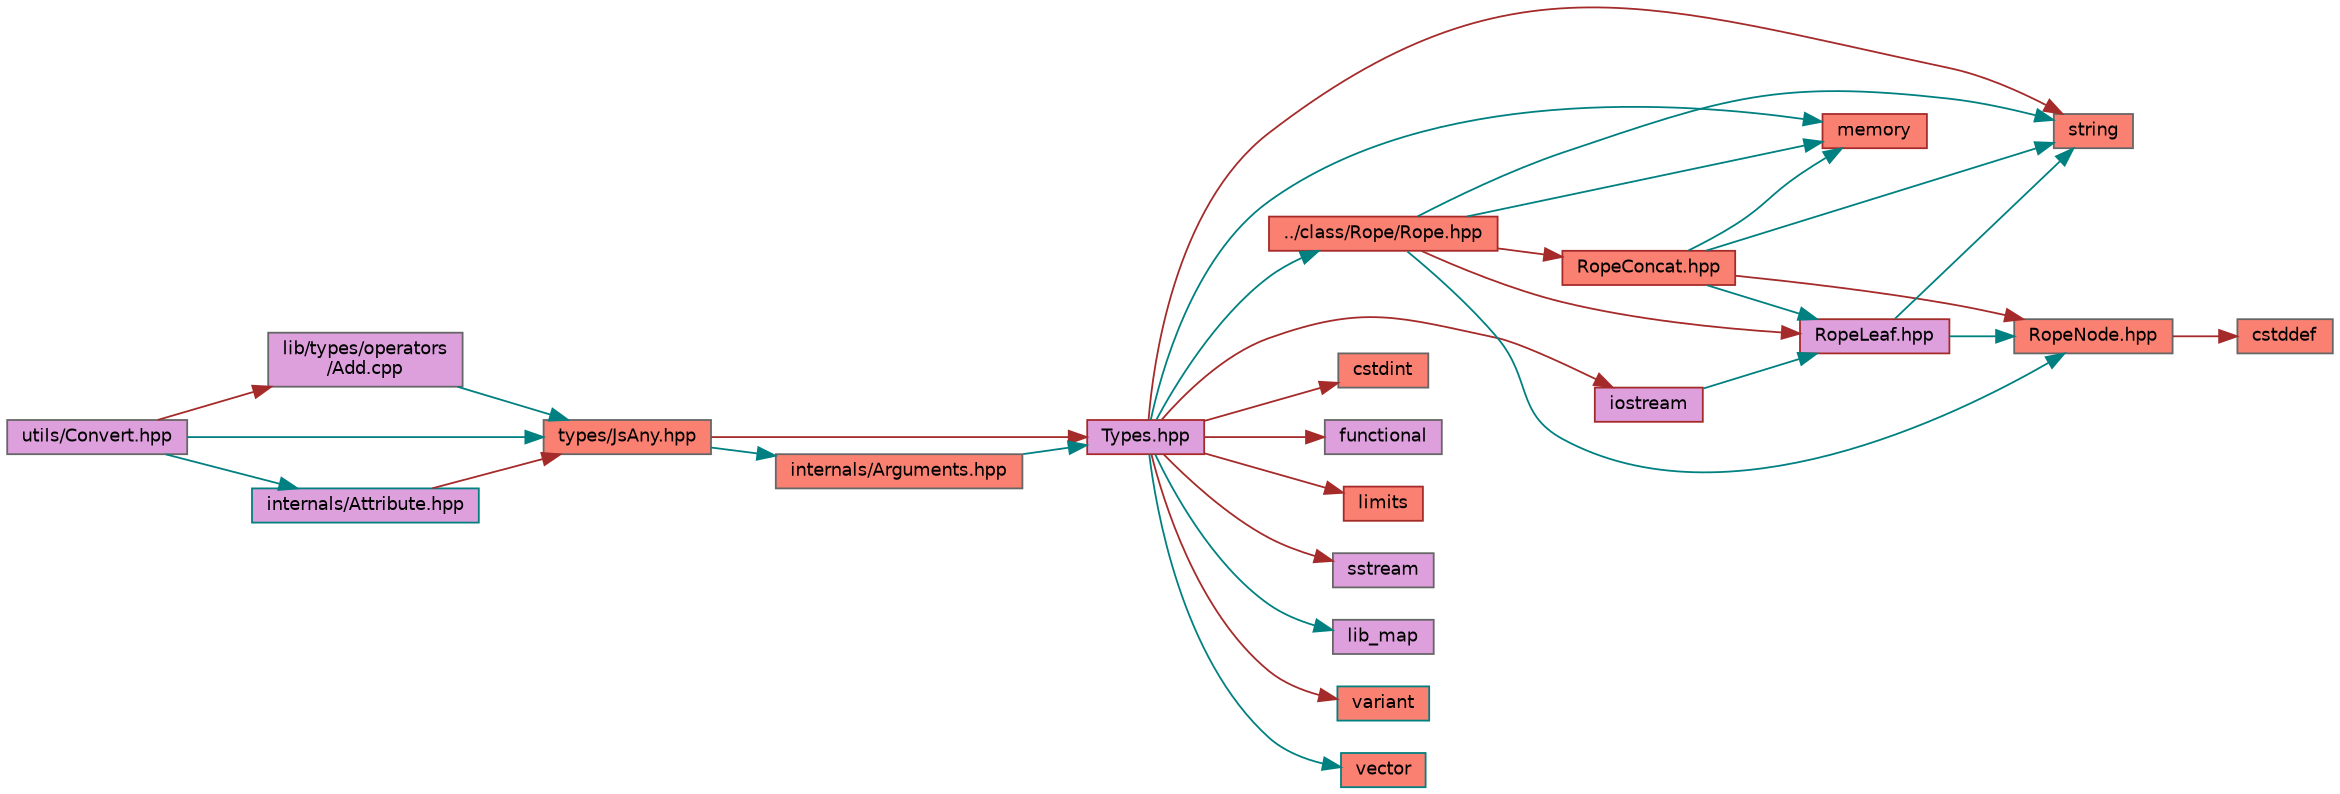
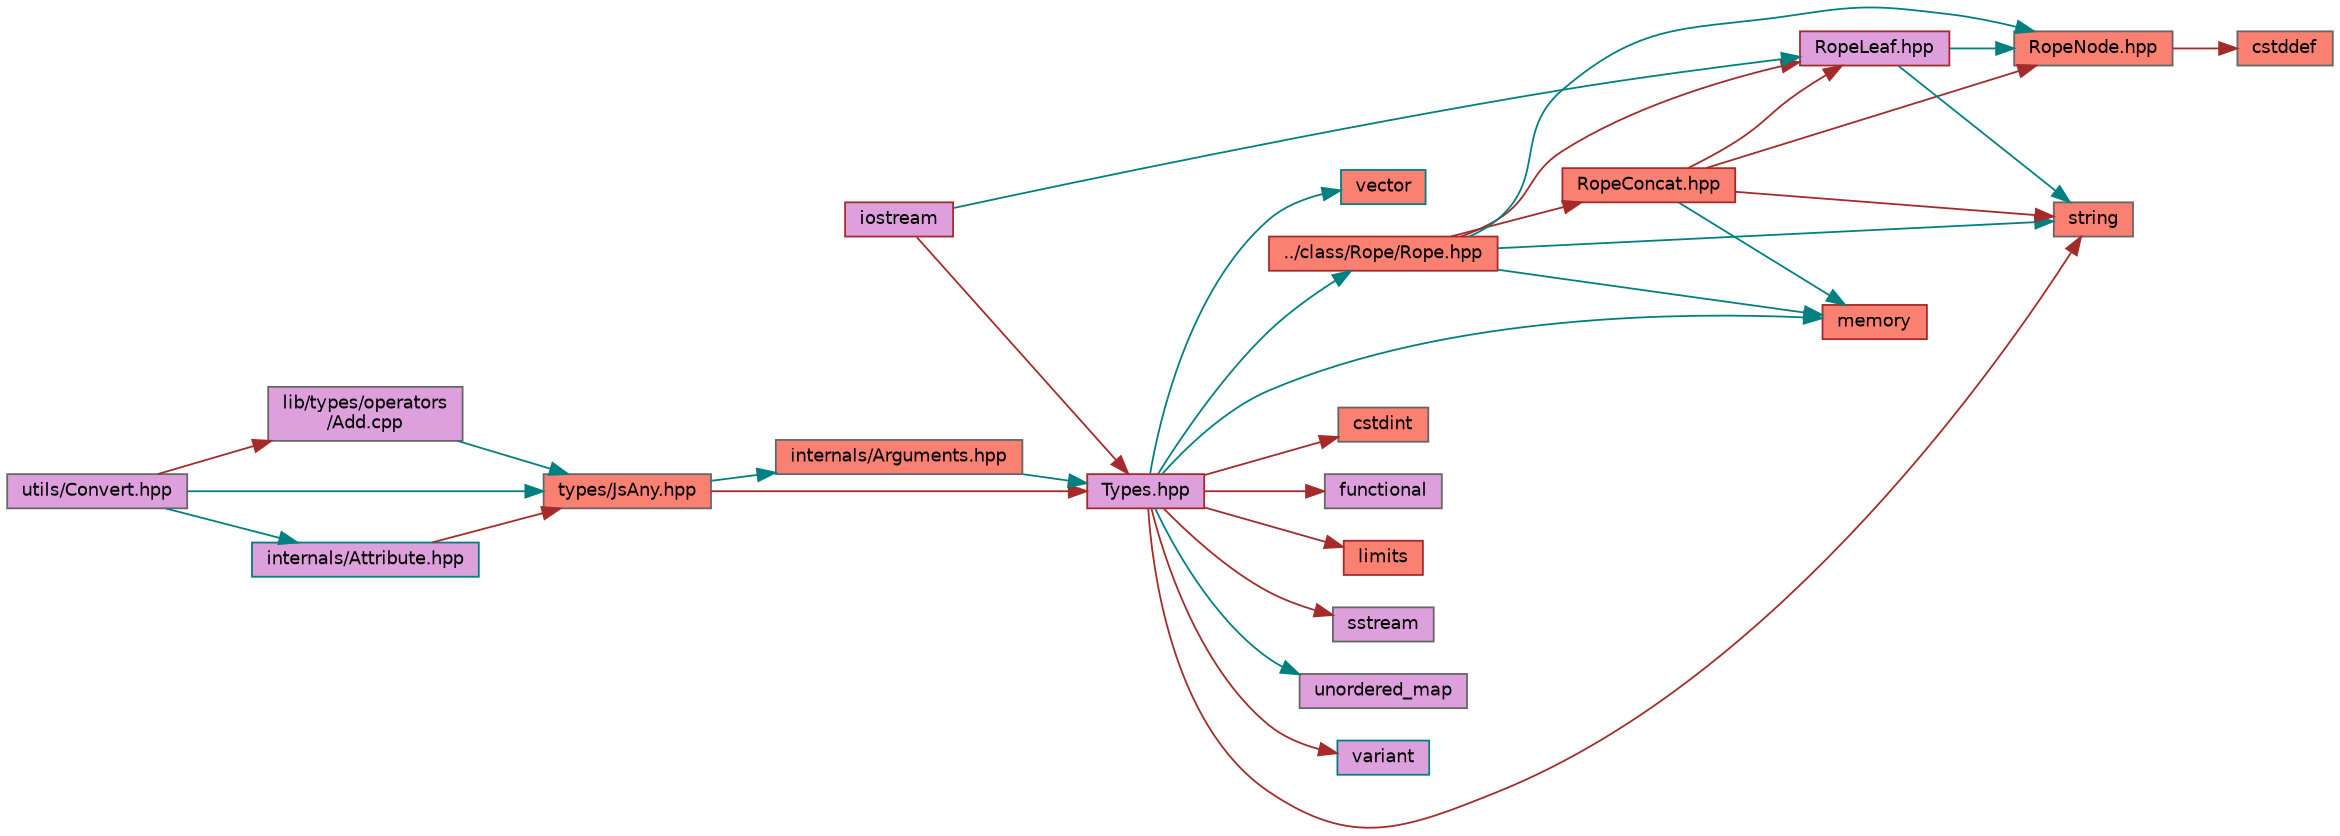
  digraph {
    rankdir=LR
    node [color=gray40 fillcolor=salmon fontname=Helvetica fontsize=10 shape=box style=filled]
    edge [color=teal fontname=Helvetica fontsize=10 labelfontname=Helvetica labelfontsize=10 style=solid]
    n1 [fillcolor=plum fontcolor=black height=0.2 label="lib/types/operators\l/Add.cpp" width=0.4]
    n2 [height=0.2 label="types/JsAny.hpp" width=0.4]
    n3 [color=brown fillcolor=plum height=0.2 label="Types.hpp" width=0.4]
    n4 [height=0.2 label="internals/Arguments.hpp" width=0.4]
    n5 [fillcolor=plum height=0.2 label="utils/Convert.hpp" width=0.4]
    n6 [color=teal fillcolor=plum height=0.2 label="internals/Attribute.hpp" width=0.4]
    n7 [color=brown height=0.2 label="../class/Rope/Rope.hpp" width=0.4]
    n8 [color=brown fillcolor=plum height=0.2 label=iostream width=0.4]
    n9 [height=0.2 label=string width=0.4]
    n10 [color=brown height=0.2 label=memory width=0.4]
    n11 [height=0.2 label=cstdint width=0.4]
    n12 [fillcolor=plum height=0.2 label=functional width=0.4]
    n13 [color=brown height=0.2 label=limits width=0.4]
    n14 [fillcolor=plum height=0.2 label=sstream width=0.4]
-   n15 [fillcolor=plum height=0.2 label=lib_map width=0.4]
-   n16 [color=teal height=0.2 label=variant width=0.4]
+   n15 [fillcolor=plum height=0.2 label=unordered_map width=0.4]
+   n16 [color=teal fillcolor=plum height=0.2 label=variant width=0.4]
    n17 [color=teal height=0.2 label=vector width=0.4]
    n18 [color=brown height=0.2 label="RopeConcat.hpp" width=0.4]
    n19 [color=brown fillcolor=plum height=0.2 label="RopeLeaf.hpp" width=0.4]
    n20 [height=0.2 label="RopeNode.hpp" width=0.4]
    n21 [height=0.2 label=cstddef width=0.4]
    n1 -> n2
    n2 -> n3 [color=brown]
    n2 -> n4
    n3 -> n7
-   n3 -> n8 [color=brown]
+   n8 -> n3 [color=brown]
    n3 -> n9 [color=brown]
    n3 -> n10
    n3 -> n11 [color=brown]
    n3 -> n12 [color=brown]
    n3 -> n13 [color=brown]
    n3 -> n14 [color=brown]
    n3 -> n15
    n3 -> n16 [color=brown]
    n3 -> n17
    n4 -> n3
    n5 -> n1 [color=brown]
    n5 -> n2
    n5 -> n6
    n6 -> n2 [color=brown]
    n7 -> n9
    n7 -> n10
    n7 -> n18 [color=brown]
    n7 -> n19 [color=brown]
    n7 -> n20
    n8 -> n19
-   n18 -> n9
+   n18 -> n9 [color=brown]
    n18 -> n10
-   n18 -> n19
+   n18 -> n19 [color=brown]
    n18 -> n20 [color=brown]
    n19 -> n9
    n19 -> n20
    n20 -> n21 [color=brown]
  }
